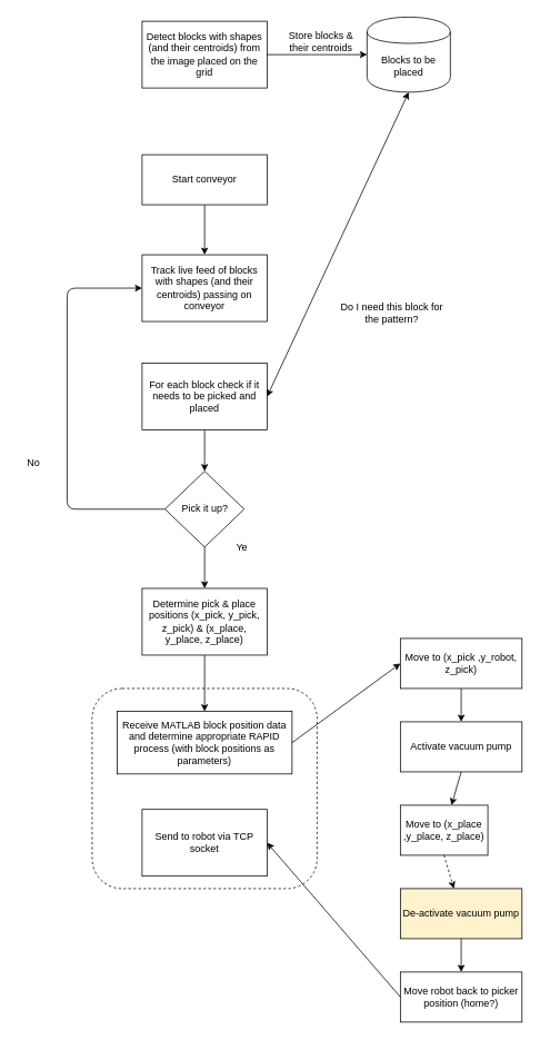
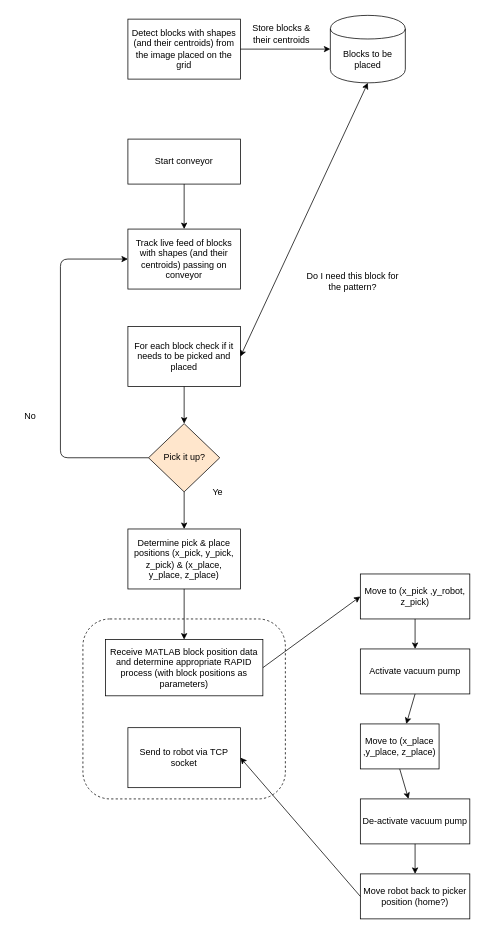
  <mxCell id="0" />
  <mxCell id="1" parent="0" />
  <mxCell id="2" value="" style="rounded=1;whiteSpace=wrap;html=1;dashed=1;fillColor=none;" parent="1" vertex="1"><mxGeometry x="110" y="825" width="270" height="240" as="geometry" /></mxCell>
  <mxCell id="3" value="Detect blocks with shapes (and their centroids) from the image placed on the grid" style="rounded=0;whiteSpace=wrap;html=1;" parent="1" vertex="1"><mxGeometry x="170" y="25" width="150" height="80" as="geometry" /></mxCell>
  <mxCell id="4" value="Track live feed of blocks with shapes (and their centroids) passing on conveyor" style="rounded=0;whiteSpace=wrap;html=1;" parent="1" vertex="1"><mxGeometry x="170" y="305" width="150" height="80" as="geometry" /></mxCell>
  <mxCell id="5" value="" style="endArrow=classic;html=1;exitX=1;exitY=0.5;exitDx=0;exitDy=0;entryX=0;entryY=0.5;entryDx=0;entryDy=0;" parent="1" source="3" target="7" edge="1"><mxGeometry width="50" height="50" relative="1" as="geometry"><mxPoint x="0" y="285" as="sourcePoint" /><mxPoint x="50" y="235" as="targetPoint" /></mxGeometry></mxCell>
  <mxCell id="6" value="For each block check if it needs to be picked and placed" style="rounded=0;whiteSpace=wrap;html=1;" parent="1" vertex="1"><mxGeometry x="170" y="435" width="150" height="80" as="geometry" /></mxCell>
  <mxCell id="7" value="Blocks to be placed" style="shape=cylinder;whiteSpace=wrap;html=1;boundedLbl=1;backgroundOutline=1;" parent="1" vertex="1"><mxGeometry x="440" y="20" width="100" height="90" as="geometry" /></mxCell>
- <mxCell id="8" value="Store blocks &amp;amp; their centroids" style="text;html=1;strokeColor=none;fillColor=none;align=center;verticalAlign=middle;whiteSpace=wrap;rounded=0;" parent="1" vertex="1"><mxGeometry x="340" y="40" width="90" height="20" as="geometry" /></mxCell>
+ <mxCell id="8" value="Store blocks &amp;amp; their centroids" style="text;html=1;strokeColor=none;fillColor=none;align=center;verticalAlign=middle;whiteSpace=wrap;rounded=0;" parent="1" vertex="1"><mxGeometry x="330" y="35" width="90" height="20" as="geometry" /></mxCell>
  <mxCell id="9" value="" style="endArrow=classic;startArrow=classic;html=1;entryX=0.5;entryY=1;entryDx=0;entryDy=0;exitX=1;exitY=0.5;exitDx=0;exitDy=0;" parent="1" source="6" target="7" edge="1"><mxGeometry width="50" height="50" relative="1" as="geometry"><mxPoint x="360" y="275" as="sourcePoint" /><mxPoint x="410" y="225" as="targetPoint" /></mxGeometry></mxCell>
- <mxCell id="10" value="Pick it up?" style="rhombus;whiteSpace=wrap;html=1;" parent="1" vertex="1"><mxGeometry x="197.5" y="564.5" width="95" height="91" as="geometry" /></mxCell>
+ <mxCell id="10" value="Pick it up?" style="rhombus;whiteSpace=wrap;html=1;fillColor=#ffe6cc;" parent="1" vertex="1"><mxGeometry x="197.5" y="564.5" width="95" height="91" as="geometry" /></mxCell>
  <mxCell id="11" value="" style="endArrow=classic;html=1;entryX=0;entryY=0.5;entryDx=0;entryDy=0;exitX=0;exitY=0.5;exitDx=0;exitDy=0;" parent="1" source="10" target="4" edge="1"><mxGeometry width="50" height="50" relative="1" as="geometry"><mxPoint x="100" y="655" as="sourcePoint" /><mxPoint x="100" y="335" as="targetPoint" /><Array as="points"><mxPoint x="80" y="610" /><mxPoint x="80" y="345" /></Array></mxGeometry></mxCell>
  <mxCell id="12" value="Do I need this block for the pattern?" style="text;html=1;strokeColor=none;fillColor=none;align=center;verticalAlign=middle;whiteSpace=wrap;rounded=0;" parent="1" vertex="1"><mxGeometry x="400" y="365" width="140" height="20" as="geometry" /></mxCell>
  <mxCell id="13" value="Determine pick &amp;amp; place positions (x_pick, y_pick, z_pick) &amp;amp; (x_place, y_place, z_place) " style="rounded=0;whiteSpace=wrap;html=1;" parent="1" vertex="1"><mxGeometry x="170" y="705" width="150" height="80" as="geometry" /></mxCell>
  <mxCell id="14" value="Start conveyor" style="rounded=0;whiteSpace=wrap;html=1;" parent="1" vertex="1"><mxGeometry x="170" y="185" width="150" height="60" as="geometry" /></mxCell>
  <mxCell id="15" value="Send to robot via TCP socket" style="rounded=0;whiteSpace=wrap;html=1;" parent="1" vertex="1"><mxGeometry x="170" y="970" width="150" height="80" as="geometry" /></mxCell>
  <mxCell id="16" value="Move to (x_pick ,y_robot, z_pick)" style="rounded=0;whiteSpace=wrap;html=1;" parent="1" vertex="1"><mxGeometry x="480" y="765" width="146" height="60" as="geometry" /></mxCell>
  <mxCell id="17" value="Activate vacuum pump" style="rounded=0;whiteSpace=wrap;html=1;" parent="1" vertex="1"><mxGeometry x="480" y="865" width="146" height="60" as="geometry" /></mxCell>
  <mxCell id="18" value="Move to (x_place ,y_place, z_place)" style="rounded=0;whiteSpace=wrap;html=1;" parent="1" vertex="1"><mxGeometry x="480" y="965" width="105" height="60" as="geometry" /></mxCell>
- <mxCell id="19" value="De-activate vacuum pump" style="rounded=0;whiteSpace=wrap;html=1;fillColor=#fff2cc;" parent="1" vertex="1"><mxGeometry x="480" y="1065" width="146" height="60" as="geometry" /></mxCell>
+ <mxCell id="19" value="De-activate vacuum pump" style="rounded=0;whiteSpace=wrap;html=1;" parent="1" vertex="1"><mxGeometry x="480" y="1065" width="146" height="60" as="geometry" /></mxCell>
  <mxCell id="20" value="Move robot back to picker position (home?)" style="rounded=0;whiteSpace=wrap;html=1;" parent="1" vertex="1"><mxGeometry x="480" y="1165" width="146" height="60" as="geometry" /></mxCell>
  <mxCell id="21" value="" style="endArrow=classic;html=1;exitX=1;exitY=0.5;exitDx=0;exitDy=0;entryX=0;entryY=0.5;entryDx=0;entryDy=0;" parent="1" source="26" target="16" edge="1"><mxGeometry width="50" height="50" relative="1" as="geometry"><mxPoint x="361" y="905" as="sourcePoint" /><mxPoint x="440" y="805" as="targetPoint" /></mxGeometry></mxCell>
  <mxCell id="22" value="" style="endArrow=classic;html=1;exitX=0.5;exitY=1;exitDx=0;exitDy=0;entryX=0.5;entryY=0;entryDx=0;entryDy=0;" parent="1" source="16" target="17" edge="1"><mxGeometry width="50" height="50" relative="1" as="geometry"><mxPoint x="240" y="1125" as="sourcePoint" /><mxPoint x="290" y="1075" as="targetPoint" /></mxGeometry></mxCell>
  <mxCell id="23" value="" style="endArrow=classic;html=1;exitX=0.5;exitY=1;exitDx=0;exitDy=0;" parent="1" source="17" target="18" edge="1"><mxGeometry width="50" height="50" relative="1" as="geometry"><mxPoint x="-40" y="1325" as="sourcePoint" /><mxPoint x="10" y="1275" as="targetPoint" /></mxGeometry></mxCell>
- <mxCell id="24" value="" style="endArrow=classic;html=1;exitX=0.5;exitY=1;exitDx=0;exitDy=0;dashed=1;" parent="1" source="18" target="19" edge="1"><mxGeometry width="50" height="50" relative="1" as="geometry"><mxPoint x="430" y="1035" as="sourcePoint" /><mxPoint x="480" y="985" as="targetPoint" /></mxGeometry></mxCell>
+ <mxCell id="24" value="" style="endArrow=classic;html=1;exitX=0.5;exitY=1;exitDx=0;exitDy=0;" parent="1" source="18" target="19" edge="1"><mxGeometry width="50" height="50" relative="1" as="geometry"><mxPoint x="430" y="1035" as="sourcePoint" /><mxPoint x="480" y="985" as="targetPoint" /></mxGeometry></mxCell>
  <mxCell id="25" value="" style="endArrow=classic;html=1;exitX=0.5;exitY=1;exitDx=0;exitDy=0;entryX=0.5;entryY=0;entryDx=0;entryDy=0;" parent="1" source="19" target="20" edge="1"><mxGeometry width="50" height="50" relative="1" as="geometry"><mxPoint x="330" y="1155" as="sourcePoint" /><mxPoint x="380" y="1105" as="targetPoint" /></mxGeometry></mxCell>
  <mxCell id="26" value="Receive MATLAB block position data and determine appropriate RAPID process (with block positions as parameters) " style="rounded=0;whiteSpace=wrap;html=1;" parent="1" vertex="1"><mxGeometry x="140" y="852.5" width="210" height="75" as="geometry" /></mxCell>
  <mxCell id="27" value="" style="endArrow=classic;html=1;exitX=0;exitY=0.5;exitDx=0;exitDy=0;entryX=1;entryY=0.5;entryDx=0;entryDy=0;" parent="1" source="20" target="15" edge="1"><mxGeometry width="50" height="50" relative="1" as="geometry"><mxPoint x="370" y="1195" as="sourcePoint" /><mxPoint x="420" y="1145" as="targetPoint" /></mxGeometry></mxCell>
  <mxCell id="28" value="" style="endArrow=classic;html=1;exitX=0.5;exitY=1;exitDx=0;exitDy=0;" parent="1" source="14" target="4" edge="1"><mxGeometry width="50" height="50" relative="1" as="geometry"><mxPoint x="290" y="305" as="sourcePoint" /><mxPoint x="340" y="255" as="targetPoint" /></mxGeometry></mxCell>
  <mxCell id="29" value="&lt;div&gt;No&lt;/div&gt;" style="text;html=1;strokeColor=none;fillColor=none;align=center;verticalAlign=middle;whiteSpace=wrap;rounded=0;dashed=1;" parent="1" vertex="1"><mxGeometry x="20" y="545" width="40" height="20" as="geometry" /></mxCell>
  <mxCell id="30" value="" style="endArrow=classic;html=1;exitX=0.5;exitY=1;exitDx=0;exitDy=0;entryX=0.5;entryY=0;entryDx=0;entryDy=0;" parent="1" source="10" target="13" edge="1"><mxGeometry width="50" height="50" relative="1" as="geometry"><mxPoint x="400" y="705" as="sourcePoint" /><mxPoint x="450" y="655" as="targetPoint" /></mxGeometry></mxCell>
  <mxCell id="31" value="Ye" style="text;html=1;strokeColor=none;fillColor=none;align=center;verticalAlign=middle;whiteSpace=wrap;rounded=0;dashed=1;" parent="1" vertex="1"><mxGeometry x="270" y="645.5" width="40" height="20" as="geometry" /></mxCell>
  <mxCell id="32" value="" style="endArrow=classic;html=1;exitX=0.5;exitY=1;exitDx=0;exitDy=0;entryX=0.5;entryY=0;entryDx=0;entryDy=0;" parent="1" source="6" target="10" edge="1"><mxGeometry width="50" height="50" relative="1" as="geometry"><mxPoint x="340" y="595" as="sourcePoint" /><mxPoint x="390" y="545" as="targetPoint" /></mxGeometry></mxCell>
  <mxCell id="33" value="" style="endArrow=classic;html=1;exitX=0.5;exitY=1;exitDx=0;exitDy=0;entryX=0.5;entryY=0;entryDx=0;entryDy=0;" parent="1" source="13" target="26" edge="1"><mxGeometry width="50" height="50" relative="1" as="geometry"><mxPoint x="220" y="855" as="sourcePoint" /><mxPoint x="270" y="805" as="targetPoint" /></mxGeometry></mxCell>
